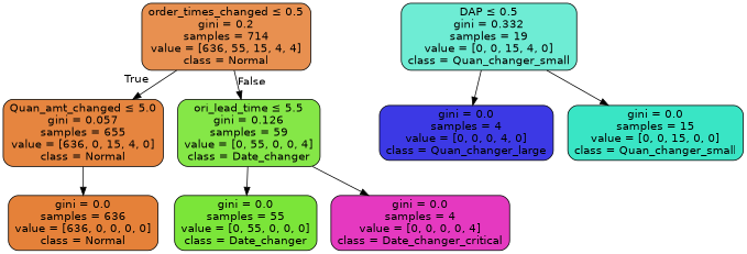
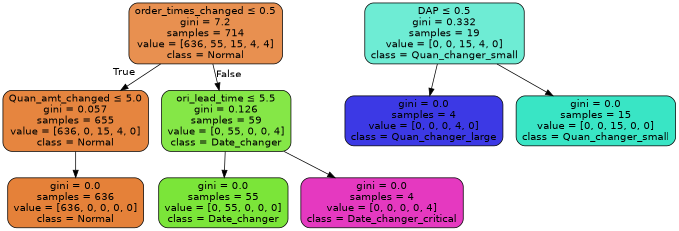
  digraph {
    node [color=black fontname=helvetica shape=box style="filled, rounded"]
    edge [fontname=helvetica]
-   n1 [fillcolor="#e89050" label=<order_times_changed &le; 0.5<br/>gini = 0.2<br/>samples = 714<br/>value = [636, 55, 15, 4, 4]<br/>class = Normal>]
+   n1 [fillcolor="#e89050" label=<order_times_changed &le; 0.5<br/>gini = 7.2<br/>samples = 714<br/>value = [636, 55, 15, 4, 4]<br/>class = Normal>]
    n2 [fillcolor="#e6853f" label=<Quan_amt_changed &le; 5.0<br/>gini = 0.057<br/>samples = 655<br/>value = [636, 0, 15, 4, 0]<br/>class = Normal>]
    n3 [fillcolor="#85e747" label=<ori_lead_time &le; 5.5<br/>gini = 0.126<br/>samples = 59<br/>value = [0, 55, 0, 0, 4]<br/>class = Date_changer>]
    n4 [fillcolor="#e58139" label=<gini = 0.0<br/>samples = 636<br/>value = [636, 0, 0, 0, 0]<br/>class = Normal>]
    n5 [fillcolor="#7be539" label=<gini = 0.0<br/>samples = 55<br/>value = [0, 55, 0, 0, 0]<br/>class = Date_changer>]
    n6 [fillcolor="#e539c0" label=<gini = 0.0<br/>samples = 4<br/>value = [0, 0, 0, 0, 4]<br/>class = Date_changer_critical>]
    n7 [fillcolor="#6eecd4" label=<DAP &le; 0.5<br/>gini = 0.332<br/>samples = 19<br/>value = [0, 0, 15, 4, 0]<br/>class = Quan_changer_small>]
    n8 [fillcolor="#3c39e5" label=<gini = 0.0<br/>samples = 4<br/>value = [0, 0, 0, 4, 0]<br/>class = Quan_changer_large>]
    n9 [fillcolor="#39e5c5" label=<gini = 0.0<br/>samples = 15<br/>value = [0, 0, 15, 0, 0]<br/>class = Quan_changer_small>]
    n1 -> n2 [headlabel=True labelangle=45 labeldistance=2.5]
    n1 -> n3 [headlabel=False labelangle=-45 labeldistance=2.5]
    n2 -> n4
    n3 -> n5
    n3 -> n6
    n7 -> n8
    n7 -> n9
  }
